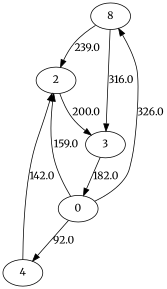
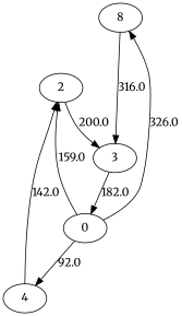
  digraph {
    fontname=Merriweather
    node [fontname=Merriweather]
    edge [fontname=Merriweather]
    n1 [label=8]
    0
    2
    4
    3
-   n1 -> 2 [label=239.0]
    n1 -> 3 [label=316.0]
    0 -> n1 [label=326.0]
    0 -> 2 [label=159.0]
    0 -> 4 [label=92.0]
    2 -> 3 [label=200.0]
    4 -> 2 [label=142.0]
    3 -> 0 [label=182.0]
  }
